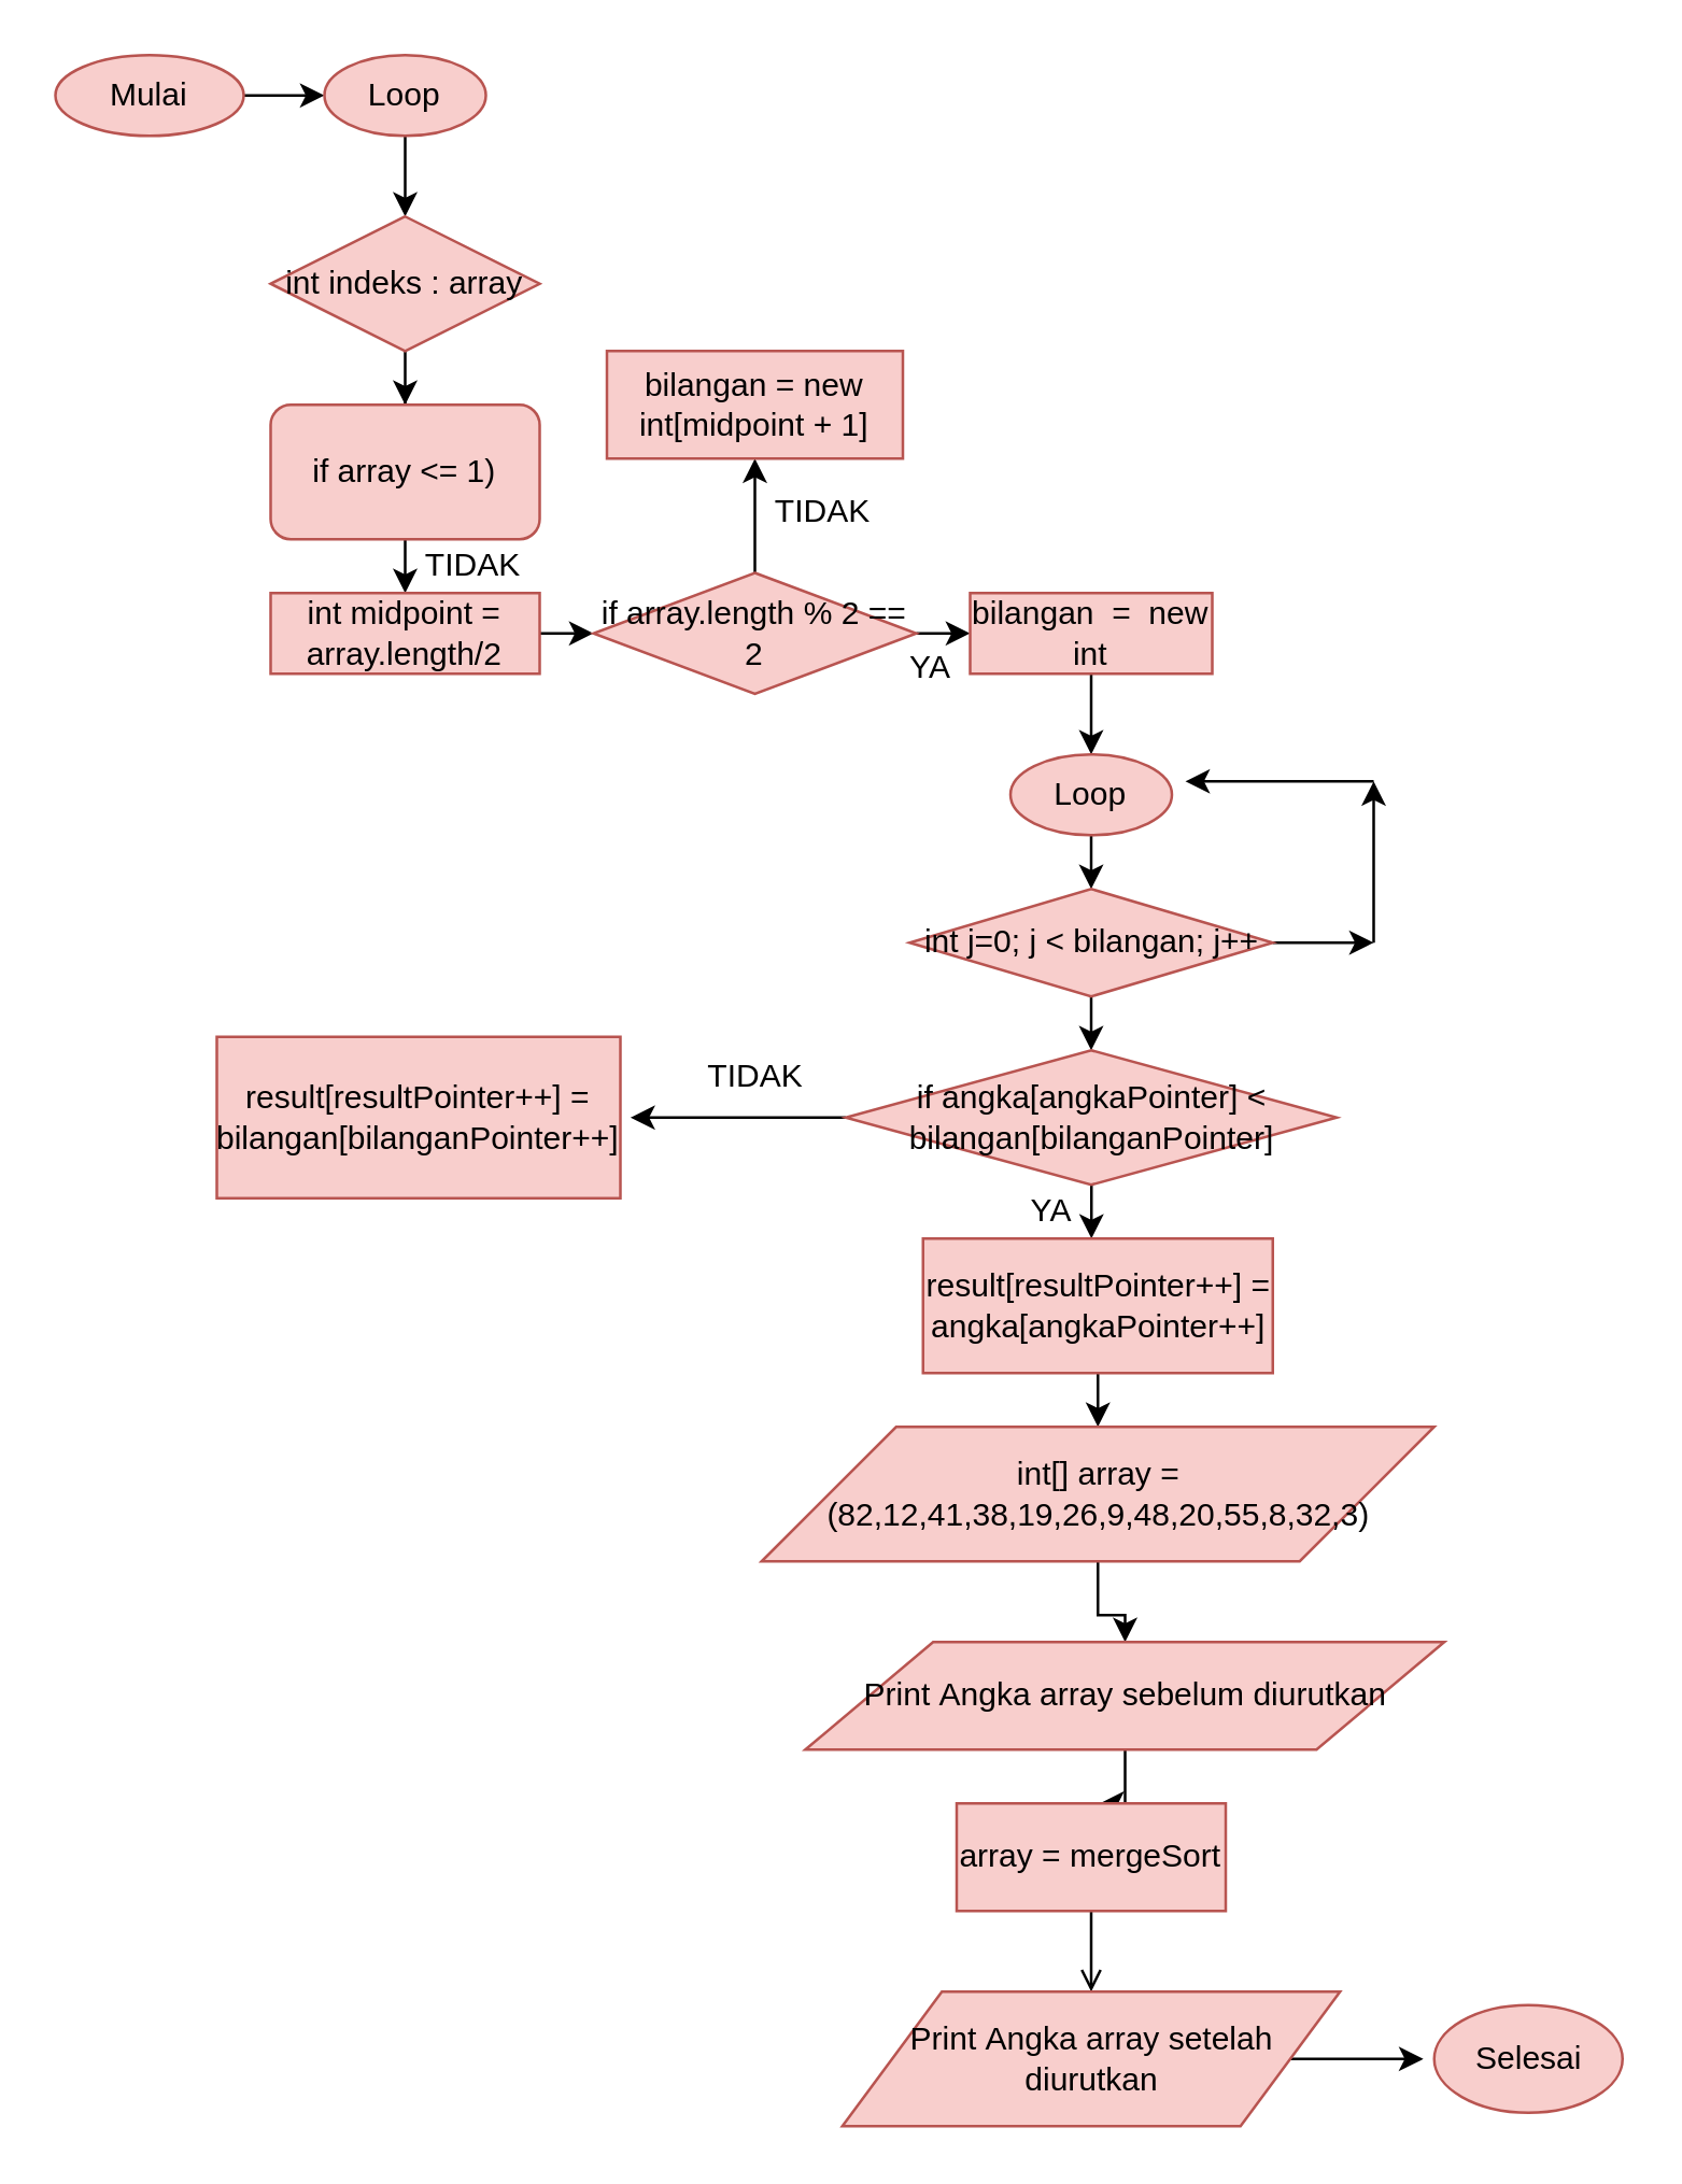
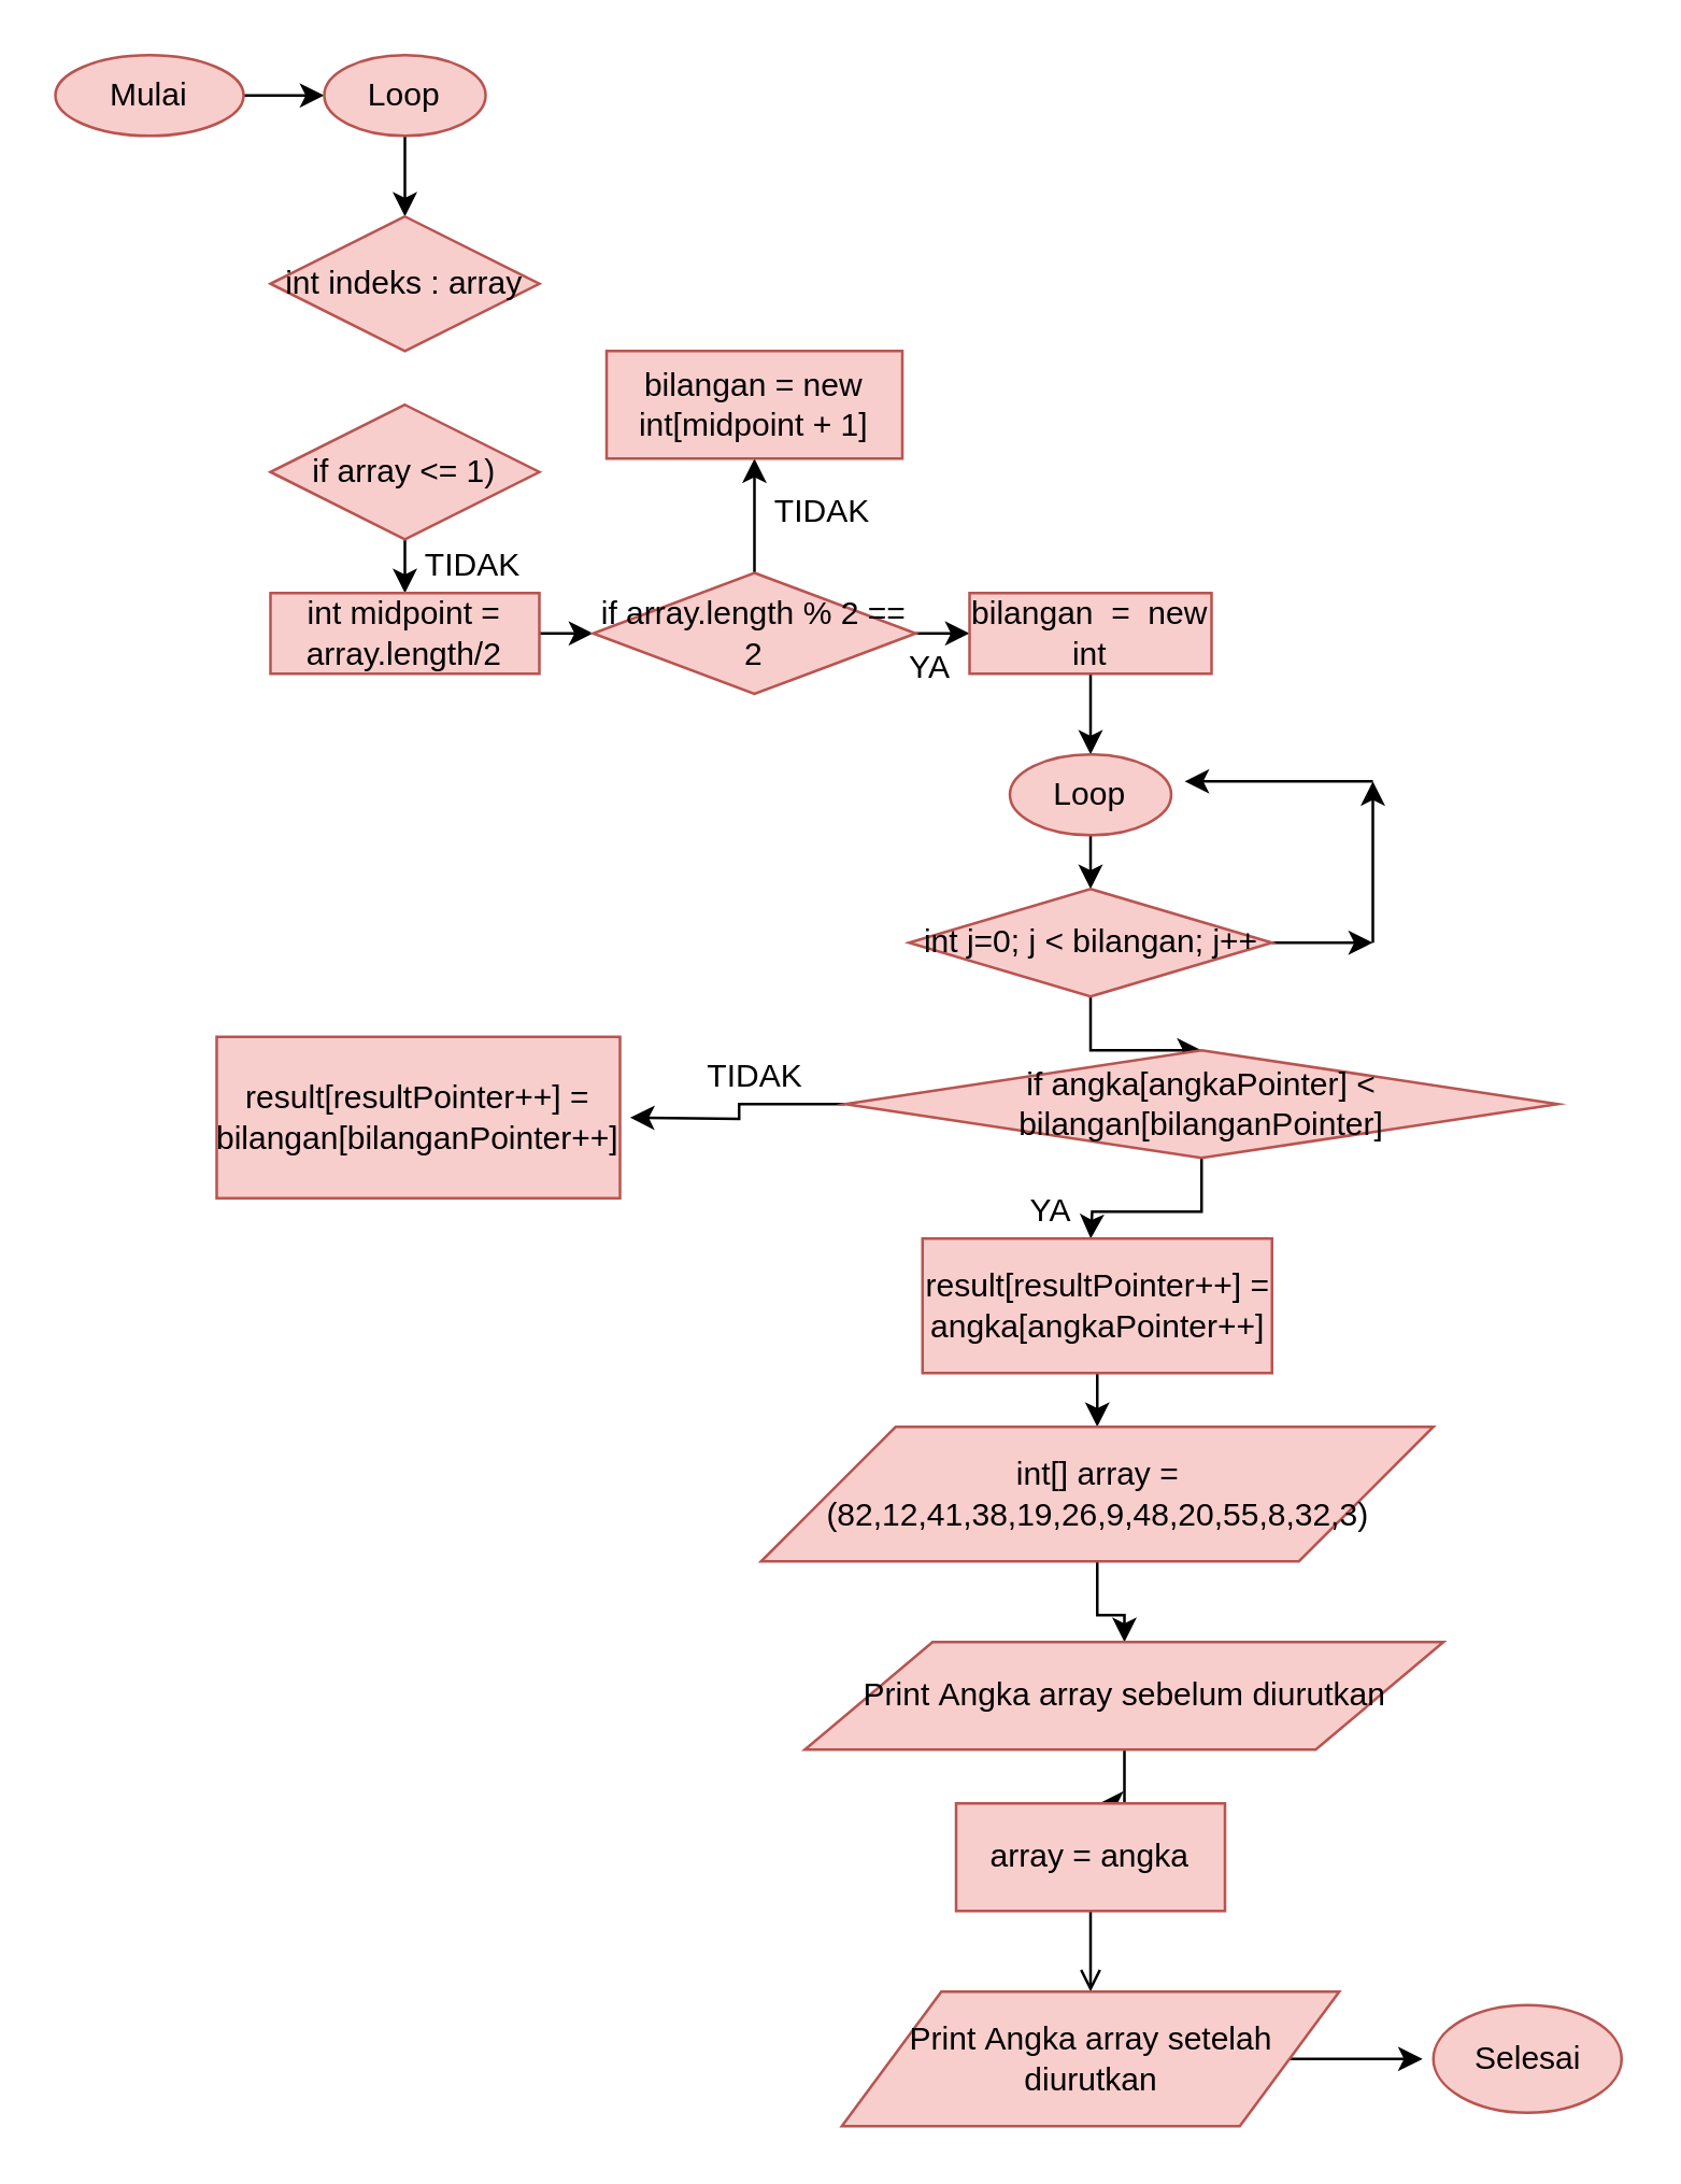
  <mxCell id="0" />
  <mxCell id="1" parent="0" />
  <mxCell id="2" value="" style="edgeStyle=orthogonalEdgeStyle;rounded=0;orthogonalLoop=1;jettySize=auto;html=1;" edge="1" parent="1" source="3"><mxGeometry relative="1" as="geometry"><mxPoint x="120" y="35" as="targetPoint" /></mxGeometry></mxCell>
  <mxCell id="3" value="Mulai" style="ellipse;whiteSpace=wrap;html=1;fillColor=#f8cecc;strokeColor=#b85450;" vertex="1" parent="1"><mxGeometry x="20" y="20" width="70" height="30" as="geometry" /></mxCell>
  <mxCell id="4" value="" style="edgeStyle=orthogonalEdgeStyle;rounded=0;orthogonalLoop=1;jettySize=auto;html=1;" edge="1" parent="1" source="5"><mxGeometry relative="1" as="geometry"><mxPoint x="150" y="80" as="targetPoint" /></mxGeometry></mxCell>
  <mxCell id="5" value="Loop" style="ellipse;whiteSpace=wrap;html=1;fillColor=#f8cecc;strokeColor=#b85450;" vertex="1" parent="1"><mxGeometry x="120" y="20" width="60" height="30" as="geometry" /></mxCell>
- <mxCell id="6" value="" style="edgeStyle=orthogonalEdgeStyle;rounded=0;orthogonalLoop=1;jettySize=auto;html=1;" edge="1" parent="1" source="7" target="9"><mxGeometry relative="1" as="geometry" /></mxCell>
  <mxCell id="7" value="int indeks : array" style="rhombus;whiteSpace=wrap;html=1;fillColor=#f8cecc;strokeColor=#b85450;" vertex="1" parent="1"><mxGeometry x="100" y="80" width="100" height="50" as="geometry" /></mxCell>
  <mxCell id="8" value="" style="edgeStyle=orthogonalEdgeStyle;rounded=0;orthogonalLoop=1;jettySize=auto;html=1;" edge="1" parent="1" source="9"><mxGeometry relative="1" as="geometry"><mxPoint x="150.034" y="220.017" as="targetPoint" /></mxGeometry></mxCell>
- <mxCell id="9" value="if&amp;nbsp;array &amp;lt;= 1)" style="whiteSpace=wrap;html=1;fillColor=#f8cecc;strokeColor=#b85450;rounded=1;" vertex="1" parent="1"><mxGeometry x="100" y="150" width="100" height="50" as="geometry" /></mxCell>
+ <mxCell id="9" value="if&amp;nbsp;array &amp;lt;= 1)" style="rhombus;whiteSpace=wrap;html=1;fillColor=#f8cecc;strokeColor=#b85450;" vertex="1" parent="1"><mxGeometry x="100" y="150" width="100" height="50" as="geometry" /></mxCell>
  <mxCell id="10" value="" style="edgeStyle=orthogonalEdgeStyle;rounded=0;orthogonalLoop=1;jettySize=auto;html=1;" edge="1" parent="1" source="11"><mxGeometry relative="1" as="geometry"><mxPoint x="220" y="235.034" as="targetPoint" /></mxGeometry></mxCell>
  <mxCell id="11" value="int midpoint = array.length/2" style="rounded=0;whiteSpace=wrap;html=1;fillColor=#f8cecc;strokeColor=#b85450;" vertex="1" parent="1"><mxGeometry x="100" y="220" width="100" height="30" as="geometry" /></mxCell>
  <mxCell id="12" value="" style="edgeStyle=orthogonalEdgeStyle;rounded=0;orthogonalLoop=1;jettySize=auto;html=1;" edge="1" parent="1" source="14"><mxGeometry relative="1" as="geometry"><mxPoint x="360.092" y="235.034" as="targetPoint" /></mxGeometry></mxCell>
  <mxCell id="13" value="" style="edgeStyle=orthogonalEdgeStyle;rounded=0;orthogonalLoop=1;jettySize=auto;html=1;" edge="1" parent="1" source="14"><mxGeometry relative="1" as="geometry"><mxPoint x="280" y="170" as="targetPoint" /></mxGeometry></mxCell>
  <mxCell id="14" value="if array.length % 2  == 2" style="rhombus;whiteSpace=wrap;html=1;fillColor=#f8cecc;strokeColor=#b85450;" vertex="1" parent="1"><mxGeometry x="220" y="212.5" width="120" height="45" as="geometry" /></mxCell>
  <mxCell id="15" value="" style="edgeStyle=orthogonalEdgeStyle;rounded=0;orthogonalLoop=1;jettySize=auto;html=1;" edge="1" parent="1" source="16"><mxGeometry relative="1" as="geometry"><mxPoint x="405" y="280" as="targetPoint" /></mxGeometry></mxCell>
  <mxCell id="16" value="bilangan&amp;nbsp; =&amp;nbsp; new int" style="rounded=0;whiteSpace=wrap;html=1;fillColor=#f8cecc;strokeColor=#b85450;" vertex="1" parent="1"><mxGeometry x="360" y="220" width="90" height="30" as="geometry" /></mxCell>
  <mxCell id="17" value="YA" style="text;html=1;align=center;verticalAlign=middle;resizable=0;points=[];autosize=1;" vertex="1" parent="1"><mxGeometry x="330" y="237.5" width="30" height="20" as="geometry" /></mxCell>
  <mxCell id="18" value="TIDAK" style="text;html=1;align=center;verticalAlign=middle;resizable=0;points=[];autosize=1;" vertex="1" parent="1"><mxGeometry x="150" y="200" width="50" height="20" as="geometry" /></mxCell>
  <mxCell id="19" value="TIDAK" style="text;html=1;align=center;verticalAlign=middle;resizable=0;points=[];autosize=1;" vertex="1" parent="1"><mxGeometry x="280" y="180" width="50" height="20" as="geometry" /></mxCell>
  <mxCell id="20" value="bilangan = new int[midpoint + 1]" style="rounded=0;whiteSpace=wrap;html=1;fillColor=#f8cecc;strokeColor=#b85450;" vertex="1" parent="1"><mxGeometry x="225" y="130" width="110" height="40" as="geometry" /></mxCell>
  <mxCell id="21" value="" style="edgeStyle=orthogonalEdgeStyle;rounded=0;orthogonalLoop=1;jettySize=auto;html=1;" edge="1" parent="1" source="22"><mxGeometry relative="1" as="geometry"><mxPoint x="405" y="330" as="targetPoint" /></mxGeometry></mxCell>
  <mxCell id="22" value="Loop" style="ellipse;whiteSpace=wrap;html=1;fillColor=#f8cecc;strokeColor=#b85450;" vertex="1" parent="1"><mxGeometry x="375" y="280" width="60" height="30" as="geometry" /></mxCell>
  <mxCell id="23" value="" style="edgeStyle=orthogonalEdgeStyle;rounded=0;orthogonalLoop=1;jettySize=auto;html=1;" edge="1" parent="1" source="25" target="28"><mxGeometry relative="1" as="geometry" /></mxCell>
  <mxCell id="24" value="" style="edgeStyle=orthogonalEdgeStyle;rounded=0;orthogonalLoop=1;jettySize=auto;html=1;" edge="1" parent="1" source="25"><mxGeometry relative="1" as="geometry"><mxPoint x="510" y="350" as="targetPoint" /></mxGeometry></mxCell>
  <mxCell id="25" value="int j=0; j &amp;lt; bilangan; j++" style="rhombus;whiteSpace=wrap;html=1;fillColor=#f8cecc;strokeColor=#b85450;" vertex="1" parent="1"><mxGeometry x="337.5" y="330" width="135" height="40" as="geometry" /></mxCell>
  <mxCell id="26" value="" style="edgeStyle=orthogonalEdgeStyle;rounded=0;orthogonalLoop=1;jettySize=auto;html=1;" edge="1" parent="1" source="28"><mxGeometry relative="1" as="geometry"><mxPoint x="233.75" y="415" as="targetPoint" /></mxGeometry></mxCell>
  <mxCell id="27" value="" style="edgeStyle=orthogonalEdgeStyle;rounded=0;orthogonalLoop=1;jettySize=auto;html=1;" edge="1" parent="1" source="28"><mxGeometry relative="1" as="geometry"><mxPoint x="405.069" y="460.019" as="targetPoint" /></mxGeometry></mxCell>
- <mxCell id="28" value="if&amp;nbsp;angka[angkaPointer] &amp;lt; bilangan[bilanganPointer]" style="rhombus;whiteSpace=wrap;html=1;fillColor=#f8cecc;strokeColor=#b85450;" vertex="1" parent="1"><mxGeometry x="313.75" y="390" width="182.5" height="50" as="geometry" /></mxCell>
+ <mxCell id="28" value="if&amp;nbsp;angka[angkaPointer] &amp;lt; bilangan[bilanganPointer]" style="rhombus;whiteSpace=wrap;html=1;fillColor=#f8cecc;strokeColor=#b85450;" vertex="1" parent="1"><mxGeometry x="313.75" y="390" width="265" height="40" as="geometry" /></mxCell>
  <mxCell id="29" value="TIDAK" style="text;html=1;align=center;verticalAlign=middle;resizable=0;points=[];autosize=1;" vertex="1" parent="1"><mxGeometry x="255" y="390" width="50" height="20" as="geometry" /></mxCell>
  <mxCell id="30" value="result[resultPointer++] = bilangan[bilanganPointer++]" style="rounded=0;whiteSpace=wrap;html=1;fillColor=#f8cecc;strokeColor=#b85450;" vertex="1" parent="1"><mxGeometry x="80" y="385" width="150" height="60" as="geometry" /></mxCell>
  <mxCell id="31" value="" style="edgeStyle=orthogonalEdgeStyle;rounded=0;orthogonalLoop=1;jettySize=auto;html=1;" edge="1" parent="1" source="32"><mxGeometry relative="1" as="geometry"><mxPoint x="407.483" y="530" as="targetPoint" /></mxGeometry></mxCell>
  <mxCell id="32" value="result[resultPointer++] = angka[angkaPointer++]" style="rounded=0;whiteSpace=wrap;html=1;fillColor=#f8cecc;strokeColor=#b85450;" vertex="1" parent="1"><mxGeometry x="342.5" y="460" width="130" height="50" as="geometry" /></mxCell>
  <mxCell id="33" value="YA" style="text;html=1;align=center;verticalAlign=middle;resizable=0;points=[];autosize=1;" vertex="1" parent="1"><mxGeometry x="375" y="440" width="30" height="20" as="geometry" /></mxCell>
  <mxCell id="34" value="" style="edgeStyle=orthogonalEdgeStyle;rounded=0;orthogonalLoop=1;jettySize=auto;html=1;" edge="1" parent="1" source="35" target="37"><mxGeometry relative="1" as="geometry" /></mxCell>
  <mxCell id="35" value="int[] array = (82,12,41,38,19,26,9,48,20,55,8,32,3)" style="shape=parallelogram;perimeter=parallelogramPerimeter;whiteSpace=wrap;html=1;fillColor=#f8cecc;strokeColor=#b85450;" vertex="1" parent="1"><mxGeometry x="282.5" y="530" width="250" height="50" as="geometry" /></mxCell>
  <mxCell id="36" value="" style="edgeStyle=orthogonalEdgeStyle;rounded=0;orthogonalLoop=1;jettySize=auto;html=1;" edge="1" parent="1" source="37"><mxGeometry relative="1" as="geometry"><mxPoint x="407.552" y="670" as="targetPoint" /></mxGeometry></mxCell>
  <mxCell id="37" value="Print&amp;nbsp;Angka array sebelum diurutkan" style="shape=parallelogram;perimeter=parallelogramPerimeter;whiteSpace=wrap;html=1;fillColor=#f8cecc;strokeColor=#b85450;" vertex="1" parent="1"><mxGeometry x="298.75" y="610" width="237.5" height="40" as="geometry" /></mxCell>
  <mxCell id="38" value="" style="endArrow=classic;html=1;" edge="1" parent="1"><mxGeometry width="50" height="50" relative="1" as="geometry"><mxPoint x="510" y="290" as="sourcePoint" /><mxPoint x="440" y="290" as="targetPoint" /></mxGeometry></mxCell>
  <mxCell id="39" value="" style="endArrow=classic;html=1;" edge="1" parent="1"><mxGeometry width="50" height="50" relative="1" as="geometry"><mxPoint x="510" y="350" as="sourcePoint" /><mxPoint x="510" y="290" as="targetPoint" /></mxGeometry></mxCell>
  <mxCell id="40" value="" style="edgeStyle=orthogonalEdgeStyle;rounded=0;orthogonalLoop=1;jettySize=auto;html=1;endArrow=open;" edge="1" parent="1" source="41" target="43"><mxGeometry relative="1" as="geometry" /></mxCell>
- <mxCell id="41" value="array = mergeSort" style="rounded=0;whiteSpace=wrap;html=1;fillColor=#f8cecc;strokeColor=#b85450;" vertex="1" parent="1"><mxGeometry x="355" y="670" width="100" height="40" as="geometry" /></mxCell>
+ <mxCell id="41" value="array = angka" style="rounded=0;whiteSpace=wrap;html=1;fillColor=#f8cecc;strokeColor=#b85450;" vertex="1" parent="1"><mxGeometry x="355" y="670" width="100" height="40" as="geometry" /></mxCell>
  <mxCell id="42" value="" style="edgeStyle=orthogonalEdgeStyle;rounded=0;orthogonalLoop=1;jettySize=auto;html=1;" edge="1" parent="1" source="43"><mxGeometry relative="1" as="geometry"><mxPoint x="528.474" y="765.034" as="targetPoint" /></mxGeometry></mxCell>
  <mxCell id="43" value="Print&amp;nbsp;Angka array setelah diurutkan" style="shape=parallelogram;perimeter=parallelogramPerimeter;whiteSpace=wrap;html=1;fillColor=#f8cecc;strokeColor=#b85450;" vertex="1" parent="1"><mxGeometry x="312.5" y="740" width="185" height="50" as="geometry" /></mxCell>
  <mxCell id="44" value="Selesai" style="ellipse;whiteSpace=wrap;html=1;fillColor=#f8cecc;strokeColor=#b85450;" vertex="1" parent="1"><mxGeometry x="532.5" y="745" width="70" height="40" as="geometry" /></mxCell>
